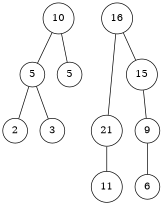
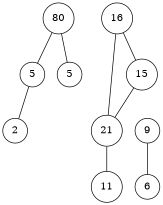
  digraph {
    node [shape=circle]
    edge [arrowhead=none]
    n1 [label=5]
    2
-   3
    n4 [label=16]
    21
    15
    11
    9
-   10
+   10 [label=80]
    5
    6
    n1 -> 2
-   n1 -> 3
    n4 -> 21
    n4 -> 15
    21 -> 11
-   15 -> 9
+   15 -> 21
    9 -> 6
    10 -> n1
    10 -> 5
  }
